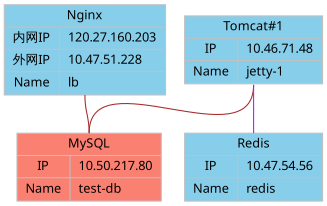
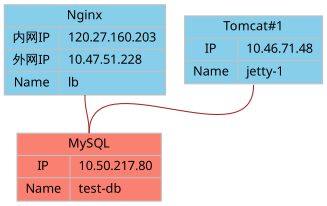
  digraph {
    compound=true
    rankdir=TB
    node [color=grey fillcolor=skyblue fontname="Migu 1M" fontsize=12 shape=record style="filled, solid"]
    edge [color=brown dir=none headport=n penwidth=1 style=solid tailport=s]
    n1 [label="{Nginx|{{内网IP|外网IP|Name}|{120.27.160.203\l|10.47.51.228\l|lb\l}}}}"]
    n2 [fillcolor=salmon label="{MySQL|{{IP|Name}|{10.50.217.80\l|test-db\l}}}}"]
    n3 [label="{Tomcat#1|{{IP|Name}|{10.46.71.48\l|jetty-1\l}}}}"]
-   n4 [label="{Redis|{{IP|Name}|{10.47.54.56\l|redis\l}}}}"]
    n1 -> n2
    n3 -> n2
-   n3 -> n4 [color=purple style=bold]
  }
